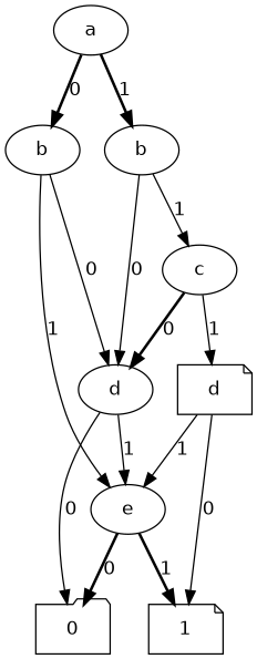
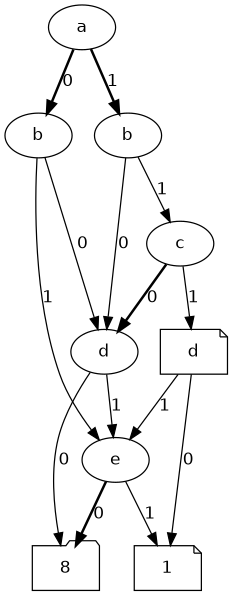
  digraph {
    fontname="DejaVu Sans"
    node [fontname="DejaVu Sans" shape=ellipse]
    edge [fontname="DejaVu Sans" style=solid]
    n1 [label=a]
    n2 [label=b]
    n3 [label=b]
    n4 [label=c]
    n5 [label=d]
    n6 [label=d shape=note]
    n7 [label=e]
-   n8 [label=0 shape=folder]
+   n8 [label=8 shape=folder]
    n9 [label=1 shape=note]
    subgraph sub_1 {
      rank=same
      n1
    }
    subgraph sub_2 {
      rank=same
      n2
      n3
    }
    subgraph sub_3 {
      rank=same
      n4
    }
    subgraph sub_4 {
      rank=same
      n5
      n6
    }
    subgraph sub_5 {
      rank=same
      n7
    }
    n1 -> n2 [label=0 style=bold]
    n1 -> n3 [label=1 style=bold]
    n2 -> n5 [label=0]
    n2 -> n7 [label=1]
    n3 -> n4 [label=1]
    n3 -> n5 [label=0]
    n4 -> n5 [label=0 style=bold]
    n4 -> n6 [label=1]
    n5 -> n7 [label=1]
    n5 -> n8 [label=0]
    n6 -> n7 [label=1]
    n6 -> n9 [label=0]
    n7 -> n8 [label=0 style=bold]
-   n7 -> n9 [label=1 style=bold]
+   n7 -> n9 [label=1]
  }
